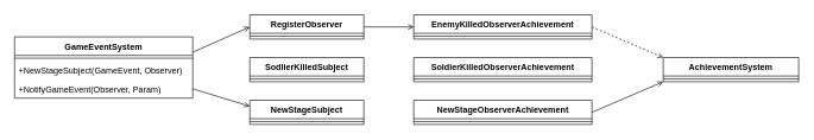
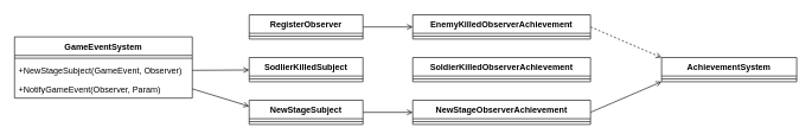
  <mxCell id="0" />
  <mxCell id="1" parent="0" />
- <mxCell id="2" style="rounded=0;orthogonalLoop=1;jettySize=auto;html=1;exitX=1;exitY=0.25;exitDx=0;exitDy=0;entryX=0;entryY=0.5;entryDx=0;entryDy=0;endArrow=open;endFill=0;" edge="1" parent="1" source="3" target="10"><mxGeometry relative="1" as="geometry" /></mxCell>
  <mxCell id="3" value="GameEventSystem" style="swimlane;fontStyle=1;align=center;verticalAlign=top;childLayout=stackLayout;horizontal=1;startSize=26;horizontalStack=0;resizeParent=1;resizeParentMax=0;resizeLast=0;collapsible=1;marginBottom=0;whiteSpace=wrap;html=1;" vertex="1" parent="1"><mxGeometry y="51" width="250" height="86" as="geometry" x="20" /></mxCell>
  <mxCell id="4" value="" style="line;strokeWidth=1;fillColor=none;align=left;verticalAlign=middle;spacingTop=-1;spacingLeft=3;spacingRight=3;rotatable=0;labelPosition=right;points=[];portConstraint=eastwest;strokeColor=inherit;" vertex="1" parent="3"><mxGeometry y="26" width="250" height="8" as="geometry" /></mxCell>
  <mxCell id="5" value="+NewStageSubject(GameEvent, Observer)" style="text;strokeColor=none;fillColor=none;align=left;verticalAlign=top;spacingLeft=4;spacingRight=4;overflow=hidden;rotatable=0;points=[[0,0.5],[1,0.5]];portConstraint=eastwest;whiteSpace=wrap;html=1;" vertex="1" parent="3"><mxGeometry y="34" width="250" height="26" as="geometry" /></mxCell>
  <mxCell id="6" value="+NotifyGameEvent(Observer, Param)" style="text;strokeColor=none;fillColor=none;align=left;verticalAlign=top;spacingLeft=4;spacingRight=4;overflow=hidden;rotatable=0;points=[[0,0.5],[1,0.5]];portConstraint=eastwest;whiteSpace=wrap;html=1;" vertex="1" parent="3"><mxGeometry y="60" width="250" height="26" as="geometry" /></mxCell>
  <mxCell id="7" value="SodlierKilledSubject" style="swimlane;fontStyle=1;align=center;verticalAlign=top;childLayout=stackLayout;horizontal=1;startSize=26;horizontalStack=0;resizeParent=1;resizeParentMax=0;resizeLast=0;collapsible=1;marginBottom=0;whiteSpace=wrap;html=1;" vertex="1" parent="1"><mxGeometry x="350" y="80" width="160" height="34" as="geometry" /></mxCell>
  <mxCell id="8" value="" style="line;strokeWidth=1;fillColor=none;align=left;verticalAlign=middle;spacingTop=-1;spacingLeft=3;spacingRight=3;rotatable=0;labelPosition=right;points=[];portConstraint=eastwest;strokeColor=inherit;" vertex="1" parent="7"><mxGeometry y="26" width="160" height="8" as="geometry" /></mxCell>
  <mxCell id="9" style="edgeStyle=none;rounded=0;orthogonalLoop=1;jettySize=auto;html=1;exitX=1;exitY=0.5;exitDx=0;exitDy=0;endArrow=open;endFill=0;" edge="1" parent="1" source="10" target="16"><mxGeometry relative="1" as="geometry" /></mxCell>
  <mxCell id="10" value="RegisterObserver" style="swimlane;fontStyle=1;align=center;verticalAlign=top;childLayout=stackLayout;horizontal=1;startSize=26;horizontalStack=0;resizeParent=1;resizeParentMax=0;resizeLast=0;collapsible=1;marginBottom=0;whiteSpace=wrap;html=1;" vertex="1" parent="1"><mxGeometry x="350" y="20" width="160" height="34" as="geometry" /></mxCell>
  <mxCell id="11" value="" style="line;strokeWidth=1;fillColor=none;align=left;verticalAlign=middle;spacingTop=-1;spacingLeft=3;spacingRight=3;rotatable=0;labelPosition=right;points=[];portConstraint=eastwest;strokeColor=inherit;" vertex="1" parent="10"><mxGeometry y="26" width="160" height="8" as="geometry" /></mxCell>
+ <mxCell id="12" style="edgeStyle=none;rounded=0;orthogonalLoop=1;jettySize=auto;html=1;exitX=1;exitY=0.5;exitDx=0;exitDy=0;endArrow=open;endFill=0;" edge="1" parent="1" source="13" target="21"><mxGeometry relative="1" as="geometry" /></mxCell>
  <mxCell id="13" value="NewStageSubject" style="swimlane;fontStyle=1;align=center;verticalAlign=top;childLayout=stackLayout;horizontal=1;startSize=26;horizontalStack=0;resizeParent=1;resizeParentMax=0;resizeLast=0;collapsible=1;marginBottom=0;whiteSpace=wrap;html=1;" vertex="1" parent="1"><mxGeometry x="350" y="140" width="160" height="34" as="geometry" /></mxCell>
  <mxCell id="14" value="" style="line;strokeWidth=1;fillColor=none;align=left;verticalAlign=middle;spacingTop=-1;spacingLeft=3;spacingRight=3;rotatable=0;labelPosition=right;points=[];portConstraint=eastwest;strokeColor=inherit;" vertex="1" parent="13"><mxGeometry y="26" width="160" height="8" as="geometry" /></mxCell>
  <mxCell id="15" style="edgeStyle=none;rounded=0;orthogonalLoop=1;jettySize=auto;html=1;exitX=1;exitY=0.5;exitDx=0;exitDy=0;entryX=0;entryY=0;entryDx=0;entryDy=0;endArrow=open;endFill=0;dashed=1;" edge="1" parent="1" source="16" target="23"><mxGeometry relative="1" as="geometry" /></mxCell>
  <mxCell id="16" value="EnemyKilledObserverAchievement" style="swimlane;fontStyle=1;align=center;verticalAlign=top;childLayout=stackLayout;horizontal=1;startSize=26;horizontalStack=0;resizeParent=1;resizeParentMax=0;resizeLast=0;collapsible=1;marginBottom=0;whiteSpace=wrap;html=1;" vertex="1" parent="1"><mxGeometry x="580" y="20" width="250" height="34" as="geometry" /></mxCell>
  <mxCell id="17" value="" style="line;strokeWidth=1;fillColor=none;align=left;verticalAlign=middle;spacingTop=-1;spacingLeft=3;spacingRight=3;rotatable=0;labelPosition=right;points=[];portConstraint=eastwest;strokeColor=inherit;" vertex="1" parent="16"><mxGeometry y="26" width="250" height="8" as="geometry" /></mxCell>
  <mxCell id="18" value="SoldierKilledObserverAchievement" style="swimlane;fontStyle=1;align=center;verticalAlign=top;childLayout=stackLayout;horizontal=1;startSize=26;horizontalStack=0;resizeParent=1;resizeParentMax=0;resizeLast=0;collapsible=1;marginBottom=0;whiteSpace=wrap;html=1;" vertex="1" parent="1"><mxGeometry x="580" y="80" width="250" height="34" as="geometry" /></mxCell>
  <mxCell id="19" value="" style="line;strokeWidth=1;fillColor=none;align=left;verticalAlign=middle;spacingTop=-1;spacingLeft=3;spacingRight=3;rotatable=0;labelPosition=right;points=[];portConstraint=eastwest;strokeColor=inherit;" vertex="1" parent="18"><mxGeometry y="26" width="250" height="8" as="geometry" /></mxCell>
  <mxCell id="20" style="edgeStyle=none;rounded=0;orthogonalLoop=1;jettySize=auto;html=1;exitX=1;exitY=0.5;exitDx=0;exitDy=0;entryX=0;entryY=1;entryDx=0;entryDy=0;endArrow=open;endFill=0;" edge="1" parent="1" source="21" target="23"><mxGeometry relative="1" as="geometry" /></mxCell>
  <mxCell id="21" value="NewStageObserverAchievement" style="swimlane;fontStyle=1;align=center;verticalAlign=top;childLayout=stackLayout;horizontal=1;startSize=26;horizontalStack=0;resizeParent=1;resizeParentMax=0;resizeLast=0;collapsible=1;marginBottom=0;whiteSpace=wrap;html=1;" vertex="1" parent="1"><mxGeometry x="580" y="140" width="250" height="34" as="geometry" /></mxCell>
  <mxCell id="22" value="" style="line;strokeWidth=1;fillColor=none;align=left;verticalAlign=middle;spacingTop=-1;spacingLeft=3;spacingRight=3;rotatable=0;labelPosition=right;points=[];portConstraint=eastwest;strokeColor=inherit;" vertex="1" parent="21"><mxGeometry y="26" width="250" height="8" as="geometry" /></mxCell>
  <mxCell id="23" value="AchievementSystem" style="swimlane;fontStyle=1;align=center;verticalAlign=top;childLayout=stackLayout;horizontal=1;startSize=26;horizontalStack=0;resizeParent=1;resizeParentMax=0;resizeLast=0;collapsible=1;marginBottom=0;whiteSpace=wrap;html=1;" vertex="1" parent="1"><mxGeometry x="930" y="80" width="190" height="34" as="geometry" /></mxCell>
  <mxCell id="24" value="" style="line;strokeWidth=1;fillColor=none;align=left;verticalAlign=middle;spacingTop=-1;spacingLeft=3;spacingRight=3;rotatable=0;labelPosition=right;points=[];portConstraint=eastwest;strokeColor=inherit;" vertex="1" parent="23"><mxGeometry y="26" width="190" height="8" as="geometry" /></mxCell>
+ <mxCell id="25" style="edgeStyle=none;rounded=0;orthogonalLoop=1;jettySize=auto;html=1;exitX=1;exitY=0.5;exitDx=0;exitDy=0;endArrow=open;endFill=0;" edge="1" parent="1" source="5" target="7"><mxGeometry relative="1" as="geometry" /></mxCell>
  <mxCell id="26" style="edgeStyle=none;rounded=0;orthogonalLoop=1;jettySize=auto;html=1;exitX=1;exitY=0.5;exitDx=0;exitDy=0;entryX=0;entryY=0.25;entryDx=0;entryDy=0;endArrow=open;endFill=0;" edge="1" parent="1" source="6" target="13"><mxGeometry relative="1" as="geometry" /></mxCell>
